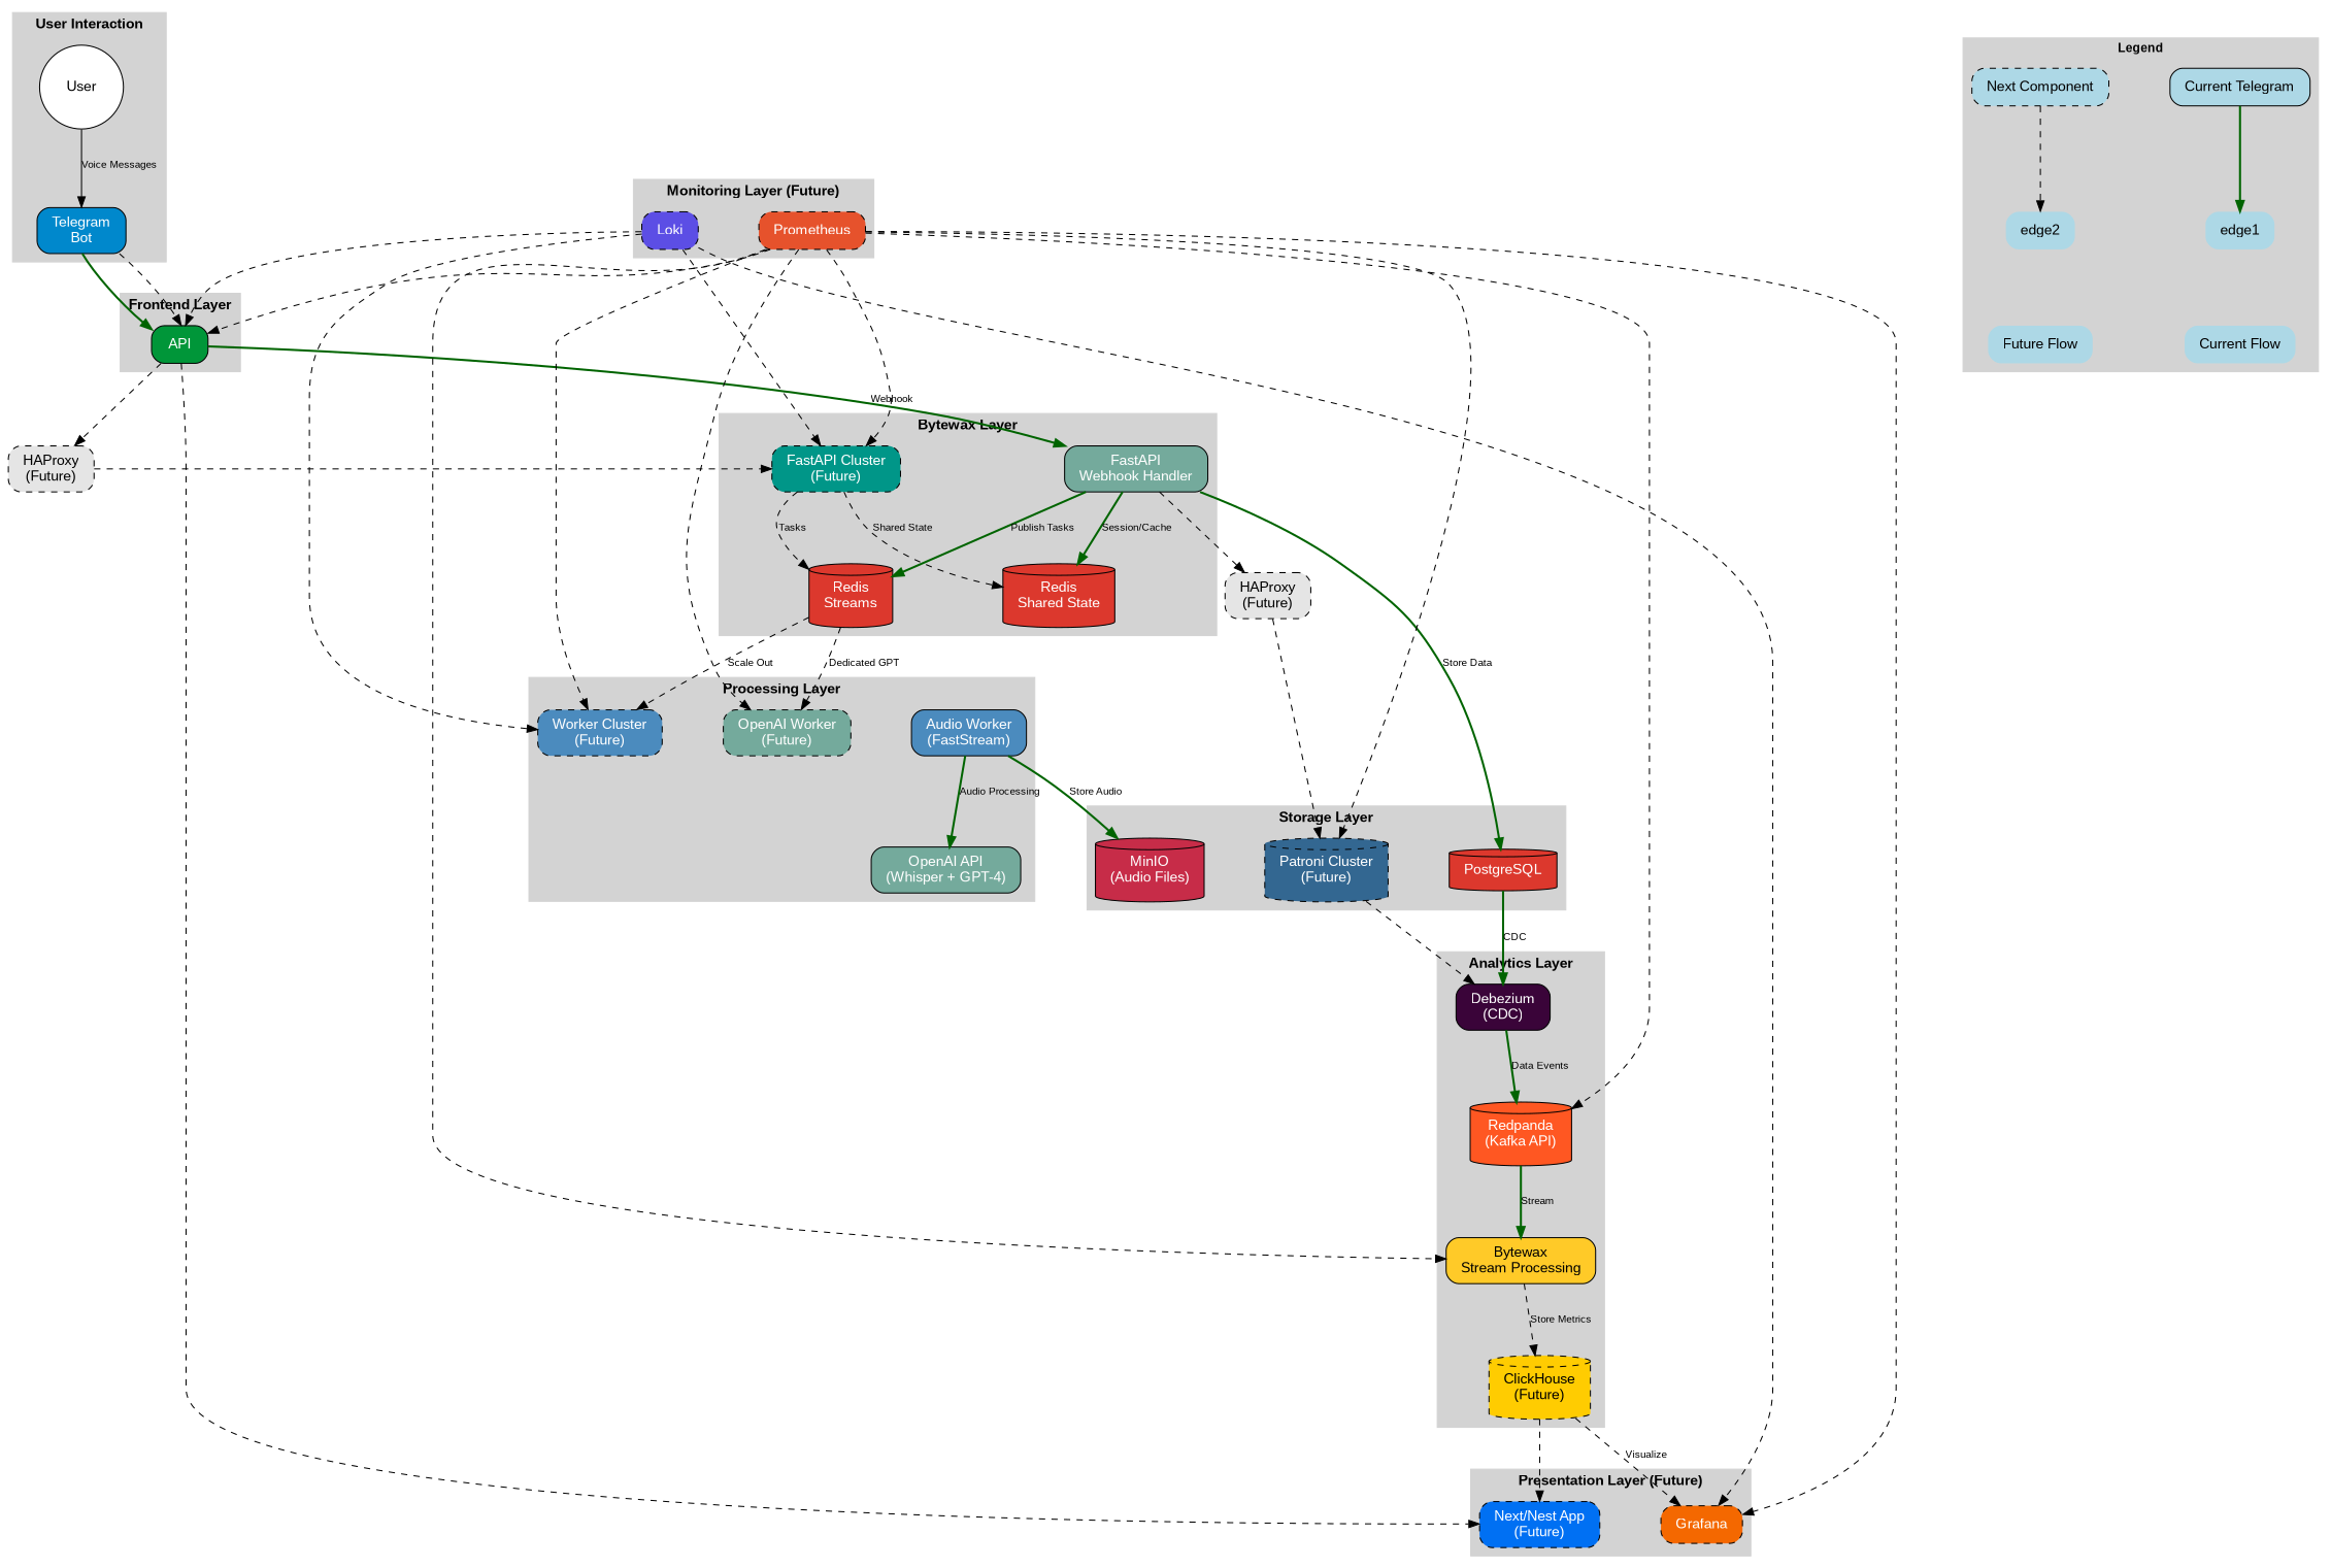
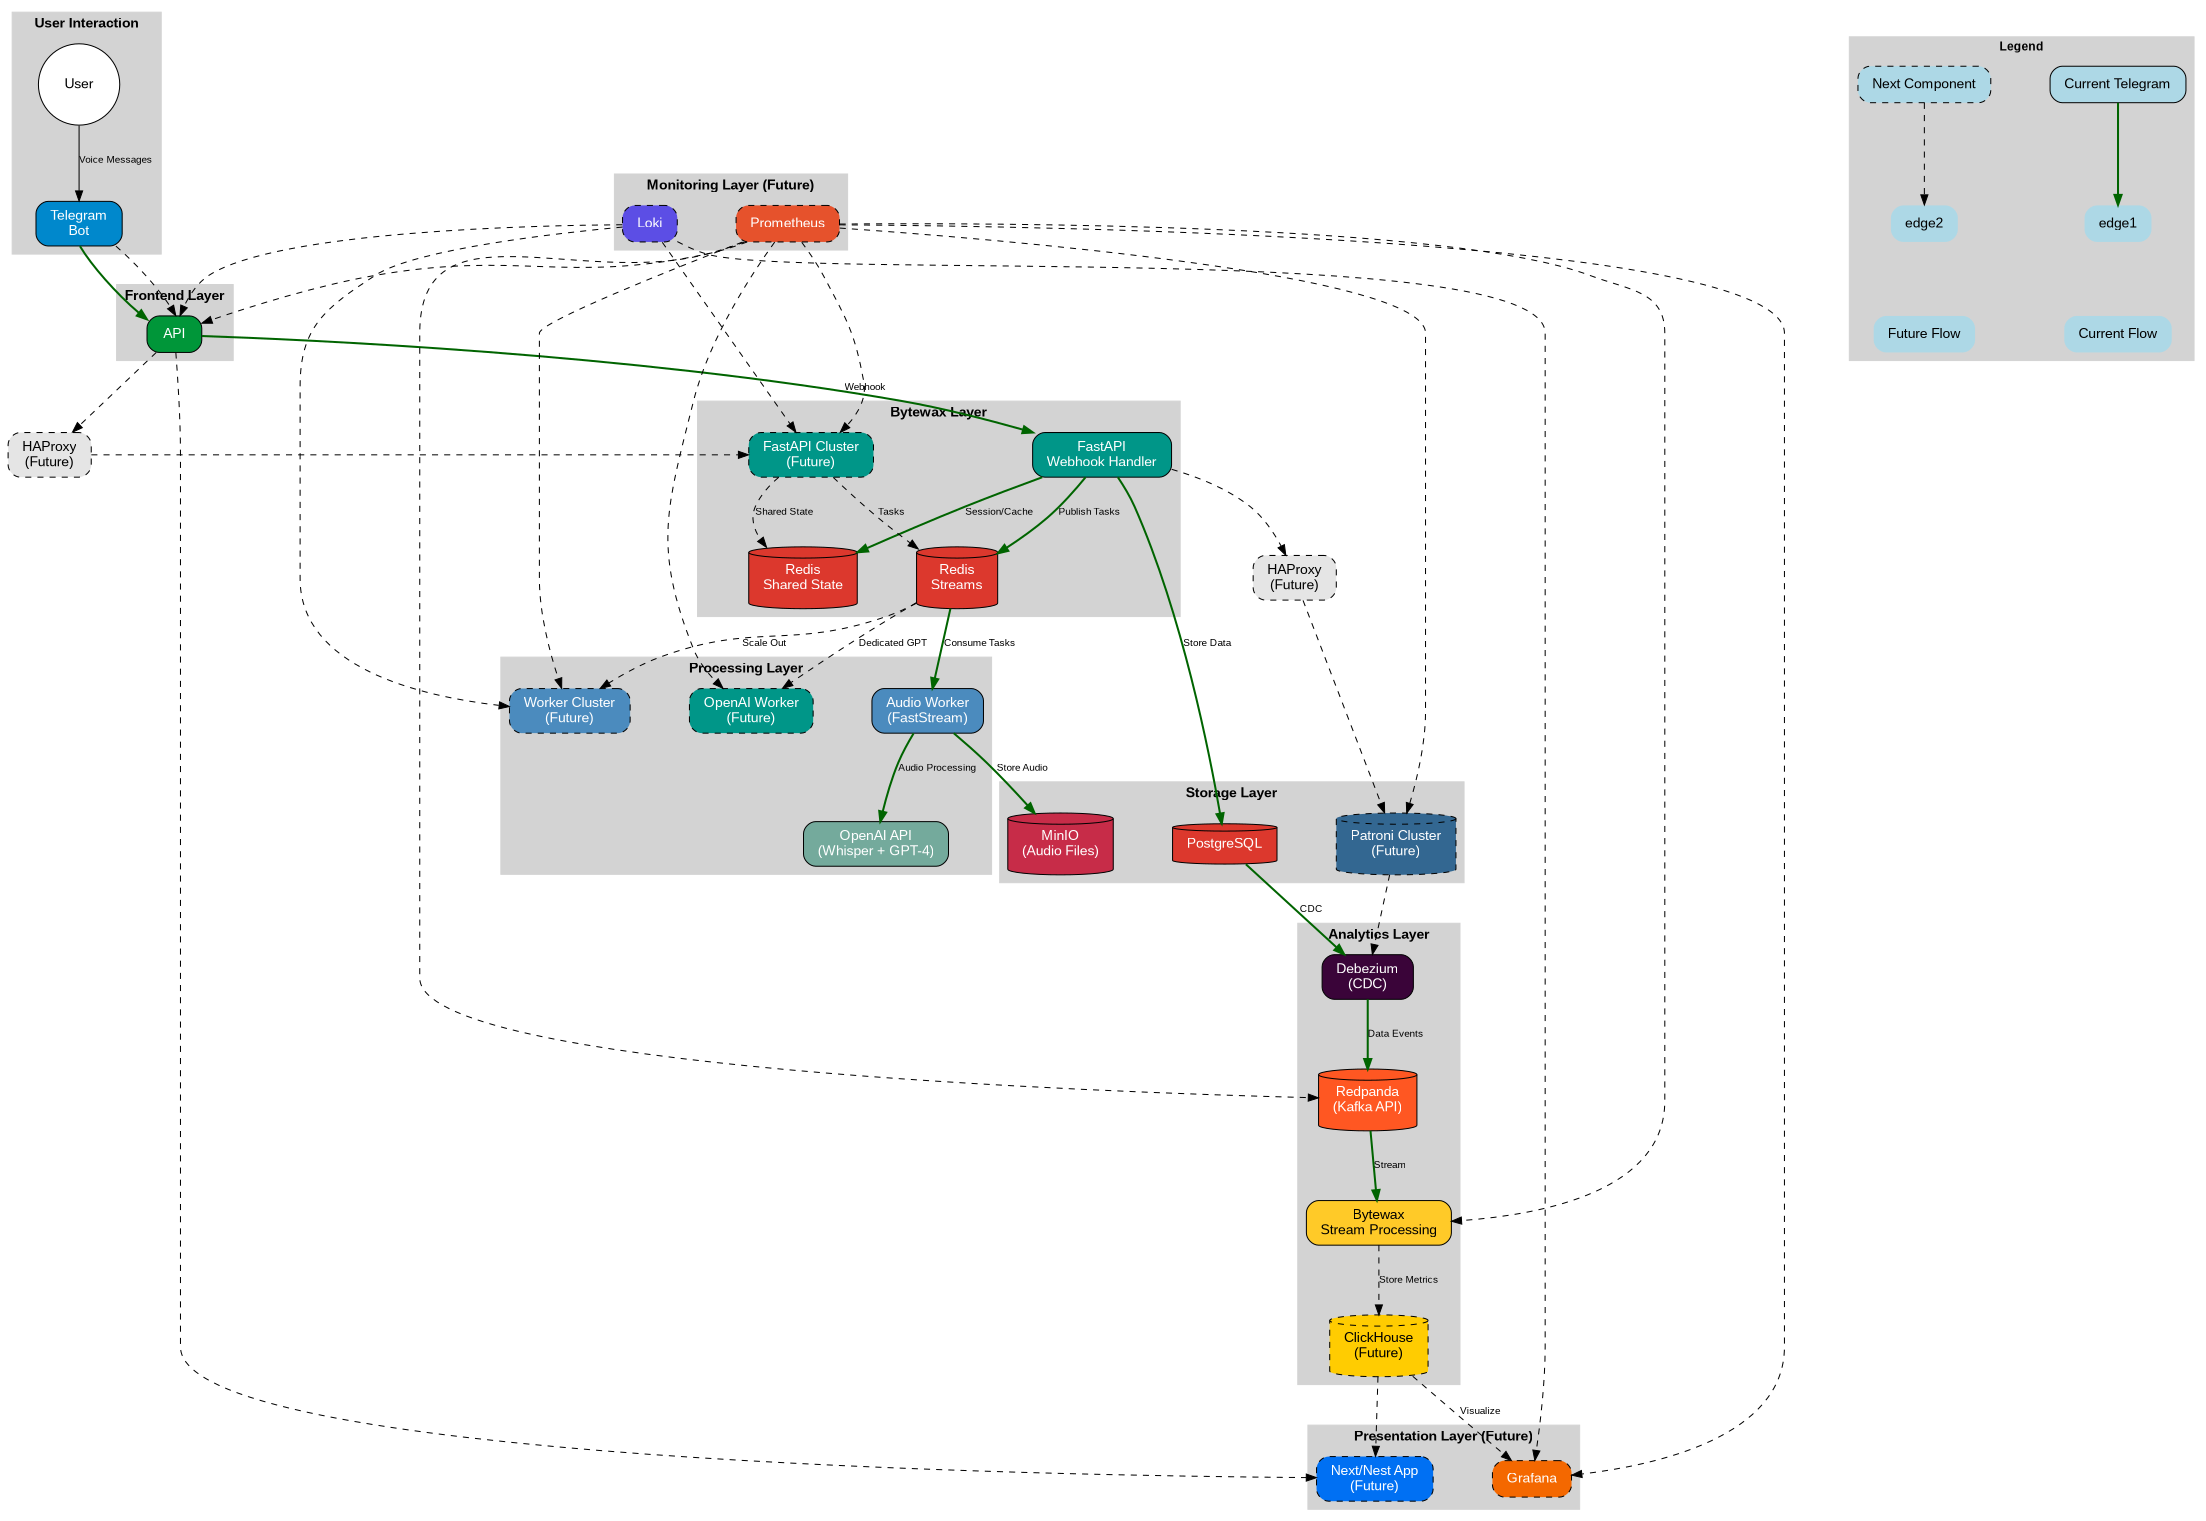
  digraph {
    nodesep=0.8
    rankdir=TB
    ranksep=0.8
    node [fillcolor=lightblue fontcolor=white fontname=Arial margin="0.2,0.1" shape=box style="rounded,filled"]
    edge [fontname=Arial fontsize=10 style=dashed]
    n1 [fillcolor="#009639" label=API]
    n2 [fillcolor=white label=User shape=circle fontcolor=""]
    n3 [fillcolor="#0088cc" label="Telegram\nBot"]
-   n4 [fillcolor="#74aa9c" label="FastAPI\nWebhook Handler"]
+   n4 [fillcolor="#009688" label="FastAPI\nWebhook Handler"]
    n5 [fillcolor="#009688" label="FastAPI Cluster\n(Future)" style="rounded,filled,dashed"]
    n6 [fillcolor="#dc382d" label="Redis\nShared State" shape=cylinder]
    n7 [fillcolor="#dc382d" label="Redis\nStreams" shape=cylinder]
    n8 [fillcolor="#4b8bbe" label="Audio Worker\n(FastStream)"]
    n9 [fillcolor="#4b8bbe" label="Worker Cluster\n(Future)" style="rounded,filled,dashed"]
    n10 [fillcolor="#74aa9c" label="OpenAI API\n(Whisper + GPT-4)"]
-   n11 [fillcolor="#74aa9c" label="OpenAI Worker\n(Future)" style="rounded,filled,dashed"]
+   n11 [fillcolor="#009688" label="OpenAI Worker\n(Future)" style="rounded,filled,dashed"]
    n12 [fillcolor="#dc382d" label=PostgreSQL shape=cylinder]
    n13 [fillcolor="#336791" label="Patroni Cluster\n(Future)" shape=cylinder style="rounded,filled,dashed"]
    n14 [fillcolor="#c72c48" label="MinIO\n(Audio Files)" shape=cylinder]
    n15 [fillcolor="#3a0439" label="Debezium\n(CDC)"]
    n16 [fillcolor="#ff5722" label="Redpanda\n(Kafka API)" shape=cylinder]
    n17 [fillcolor="#ffca28" fontcolor=black label="Bytewax\nStream Processing"]
    n18 [fillcolor="#ffcc01" fontcolor=black label="ClickHouse\n(Future)" shape=cylinder style="rounded,filled,dashed"]
    n19 [fillcolor="#e6522c" label=Prometheus style="rounded,filled,dashed"]
    n20 [fillcolor="#5c4ee5" label=Loki style="rounded,filled,dashed"]
    n21 [fillcolor="#0070f3" label="Next/Nest App\n(Future)" style="rounded,filled,dashed"]
    n22 [fillcolor="#f46800" label=Grafana style="rounded,filled,dashed"]
    n23 [label="Current Telegram" fontcolor=""]
    edge1 [shape=plaintext width=0.5 fontcolor=""]
    n25 [label="Next Component" style="rounded,filled,dashed" fontcolor=""]
    edge2 [shape=plaintext width=0.5 fontcolor=""]
    n27 [label="Current Flow" shape=plaintext fontcolor=""]
    n28 [label="Future Flow" shape=plaintext fontcolor=""]
    n29 [fillcolor="#e5e5e5" label="HAProxy\n(Future)" style="rounded,filled,dashed" fontcolor=""]
    n30 [fillcolor="#e5e5e5" label="HAProxy\n(Future)" style="rounded,filled,dashed" fontcolor=""]
    subgraph cluster_1 {
      color=lightgrey
      fontname="Arial Bold"
      label="Frontend Layer"
      style=filled
      n1
    }
    subgraph cluster_2 {
      color=lightgrey
      fontname="Arial Bold"
      label="User Interaction"
      style=filled
      n2
      n3
    }
    subgraph cluster_3 {
      color=lightgrey
      fontname="Arial Bold"
      label="Bytewax Layer"
      style=filled
      n4
      n5
      n6
      n7
    }
    subgraph cluster_4 {
      color=lightgrey
      fontname="Arial Bold"
      label="Processing Layer"
      style=filled
      n8
      n9
      n10
      n11
    }
    subgraph cluster_5 {
      color=lightgrey
      fontname="Arial Bold"
      label="Storage Layer"
      style=filled
      n12
      n13
      n14
    }
    subgraph cluster_6 {
      color=lightgrey
      fontname="Arial Bold"
      label="Analytics Layer"
      style=filled
      n15
      n16
      n17
      n18
    }
    subgraph cluster_7 {
      color=lightgrey
      fontname="Arial Bold"
      label="Monitoring Layer (Future)"
      style=filled
      n19
      n20
    }
    subgraph cluster_8 {
      color=lightgrey
      fontname="Arial Bold"
      label="Presentation Layer (Future)"
      style=filled
      n21
      n22
    }
    subgraph cluster_9 {
      color=lightgrey
      fontname="Arial Bold"
      fontsize=12
      label=Legend
      style=filled
      n23
      edge1
      n25
      edge2
      n27
      n28
    }
    n1 -> n4 [color=darkgreen label=Webhook penwidth=2.0 style=""]
    n1 -> n21
    n1 -> n29
    n2 -> n3 [label="Voice Messages" style=""]
    n3 -> n1 [color=darkgreen penwidth=2.0 style=""]
    n3 -> n1
    n4 -> n6 [color=darkgreen label="Session/Cache" penwidth=2.0 style=""]
    n4 -> n7 [color=darkgreen label="Publish Tasks" penwidth=2.0 style=""]
    n4 -> n12 [color=darkgreen label="Store Data" penwidth=2.0 style=""]
    n4 -> n30
    n5 -> n6 [label="Shared State"]
    n5 -> n7 [label=Tasks]
+   n7 -> n8 [color=darkgreen label="Consume Tasks" penwidth=2.0 style=""]
    n7 -> n9 [label="Scale Out"]
    n7 -> n11 [label="Dedicated GPT"]
    n8 -> n10 [color=darkgreen label="Audio Processing" penwidth=2.0 style=""]
    n8 -> n14 [color=darkgreen label="Store Audio" penwidth=2.0 style=""]
    n12 -> n15 [color=darkgreen label=CDC penwidth=2.0 style=""]
    n13 -> n15
    n15 -> n16 [color=darkgreen label="Data Events" penwidth=2.0 style=""]
    n16 -> n17 [color=darkgreen label=Stream penwidth=2.0 style=""]
    n17 -> n18 [label="Store Metrics"]
    n18 -> n21
    n18 -> n22 [label=Visualize]
    n19 -> n1
    n19 -> n5
    n19 -> n9
    n19 -> n11
    n19 -> n13
    n19 -> n16
    n19 -> n17
    n19 -> n22
    n20 -> n1
    n20 -> n5
    n20 -> n9
    n20 -> n22
    n23 -> edge1 [color=darkgreen penwidth=2.0 style=""]
    edge1 -> n27 [style=invis]
    n25 -> edge2
    edge2 -> n28 [style=invis]
    n29 -> n5
    n30 -> n13
  }
